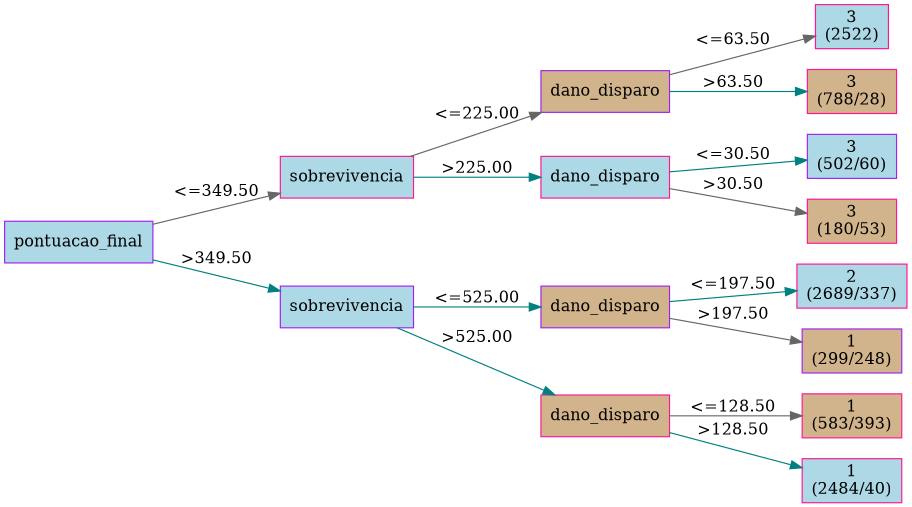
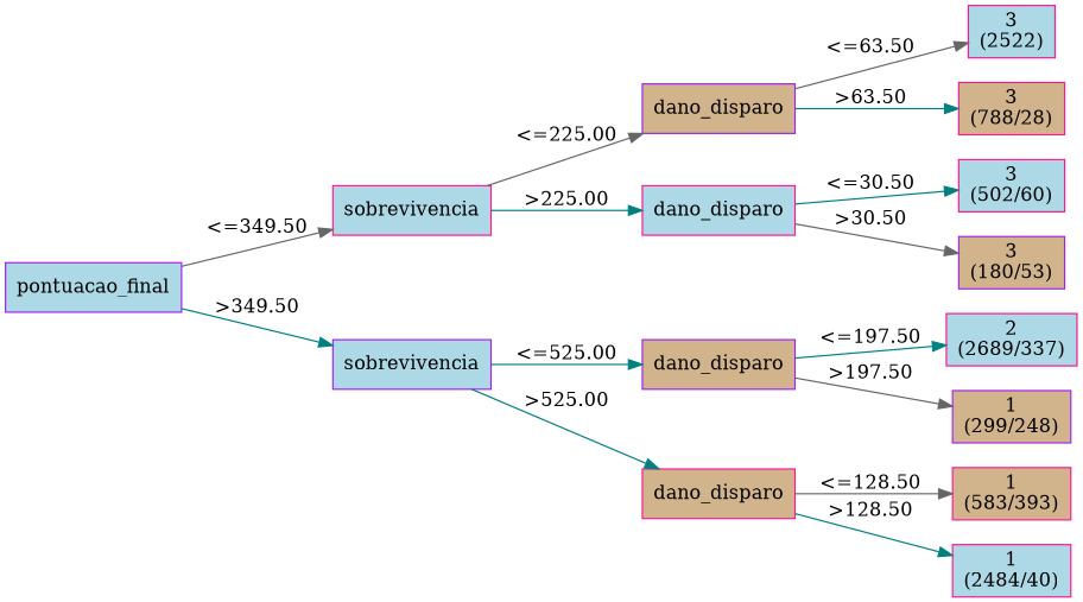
  digraph {
    fontname="DejaVu Serif"
    rankdir=LR
    node [color=deeppink fillcolor=lightblue fontname="DejaVu Serif" shape=box style=filled weight=4]
    edge [color=teal fontname="DejaVu Serif"]
    n1 [color=purple label="pontuacao_final\n" weight=1]
    n2 [label="sobrevivencia\n" weight=2]
    n3 [color=purple label="sobrevivencia\n" weight=2]
    n4 [color=purple fillcolor=tan label="dano_disparo\n" weight=3]
    n5 [label="dano_disparo\n" weight=3]
    n6 [color=purple fillcolor=tan label="dano_disparo\n" weight=3]
    n7 [fillcolor=tan label="dano_disparo\n" weight=3]
    n8 [label="3\n(2522)\n"]
    n9 [fillcolor=tan label="3\n(788/28)\n"]
-   n10 [color=purple label="3\n(502/60)\n"]
-   n11 [fillcolor=tan label="3\n(180/53)\n"]
+   n10 [label="3\n(502/60)\n"]
+   n11 [color=purple fillcolor=tan label="3\n(180/53)\n"]
    n12 [label="2\n(2689/337)\n"]
    n13 [color=purple fillcolor=tan label="1\n(299/248)\n"]
    n14 [fillcolor=tan label="1\n(583/393)\n"]
    n15 [label="1\n(2484/40)\n"]
    subgraph sub_1 {
      rank=same
      n1
    }
    subgraph sub_2 {
      rank=same
      n2
      n3
    }
    subgraph sub_3 {
      rank=same
      n4
      n5
      n6
      n7
    }
    subgraph sub_4 {
      rank=same
      n8
      n9
      n10
      n11
      n12
      n13
      n14
      n15
    }
    n1 -> n2 [color=gray40 label="<=349.50"]
    n1 -> n3 [label=">349.50"]
    n2 -> n4 [color=gray40 label="<=225.00"]
    n2 -> n5 [label=">225.00"]
    n3 -> n6 [label="<=525.00"]
    n3 -> n7 [label=">525.00"]
    n4 -> n8 [color=gray40 label="<=63.50"]
    n4 -> n9 [label=">63.50"]
    n5 -> n10 [label="<=30.50"]
    n5 -> n11 [color=gray40 label=">30.50"]
    n6 -> n12 [label="<=197.50"]
    n6 -> n13 [color=gray40 label=">197.50"]
    n7 -> n14 [color=gray40 label="<=128.50"]
    n7 -> n15 [label=">128.50"]
  }
